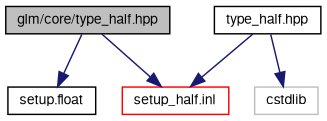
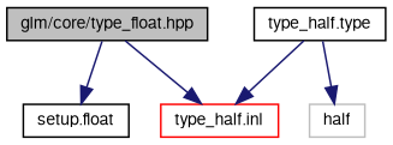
  digraph {
    node [color=black fillcolor=white fontname=FreeSans fontsize=10 shape=record style=filled]
    edge [color=midnightblue fontname=FreeSans fontsize=10 labelfontname=FreeSans labelfontsize=10 style=solid]
-   n1 [fillcolor=grey75 fontcolor=black height=0.2 label="glm/core/type_half.hpp" width=0.4]
+   n1 [fillcolor=grey75 fontcolor=black height=0.2 label="glm/core/type_float.hpp" width=0.4]
    n2 [height=0.2 label="setup.float" width=0.4]
-   n3 [color=red height=0.2 label="setup_half.inl" width=0.4]
-   n4 [height=0.2 label="type_half.hpp" width=0.4]
-   n5 [color=grey75 height=0.2 label=cstdlib width=0.4]
+   n3 [color=red height=0.2 label="type_half.inl" width=0.4]
+   n4 [height=0.2 label="type_half.type" width=0.4]
+   n5 [color=grey75 height=0.2 label=half width=0.4]
    n1 -> n2
    n1 -> n3
    n4 -> n3
    n4 -> n5
  }
